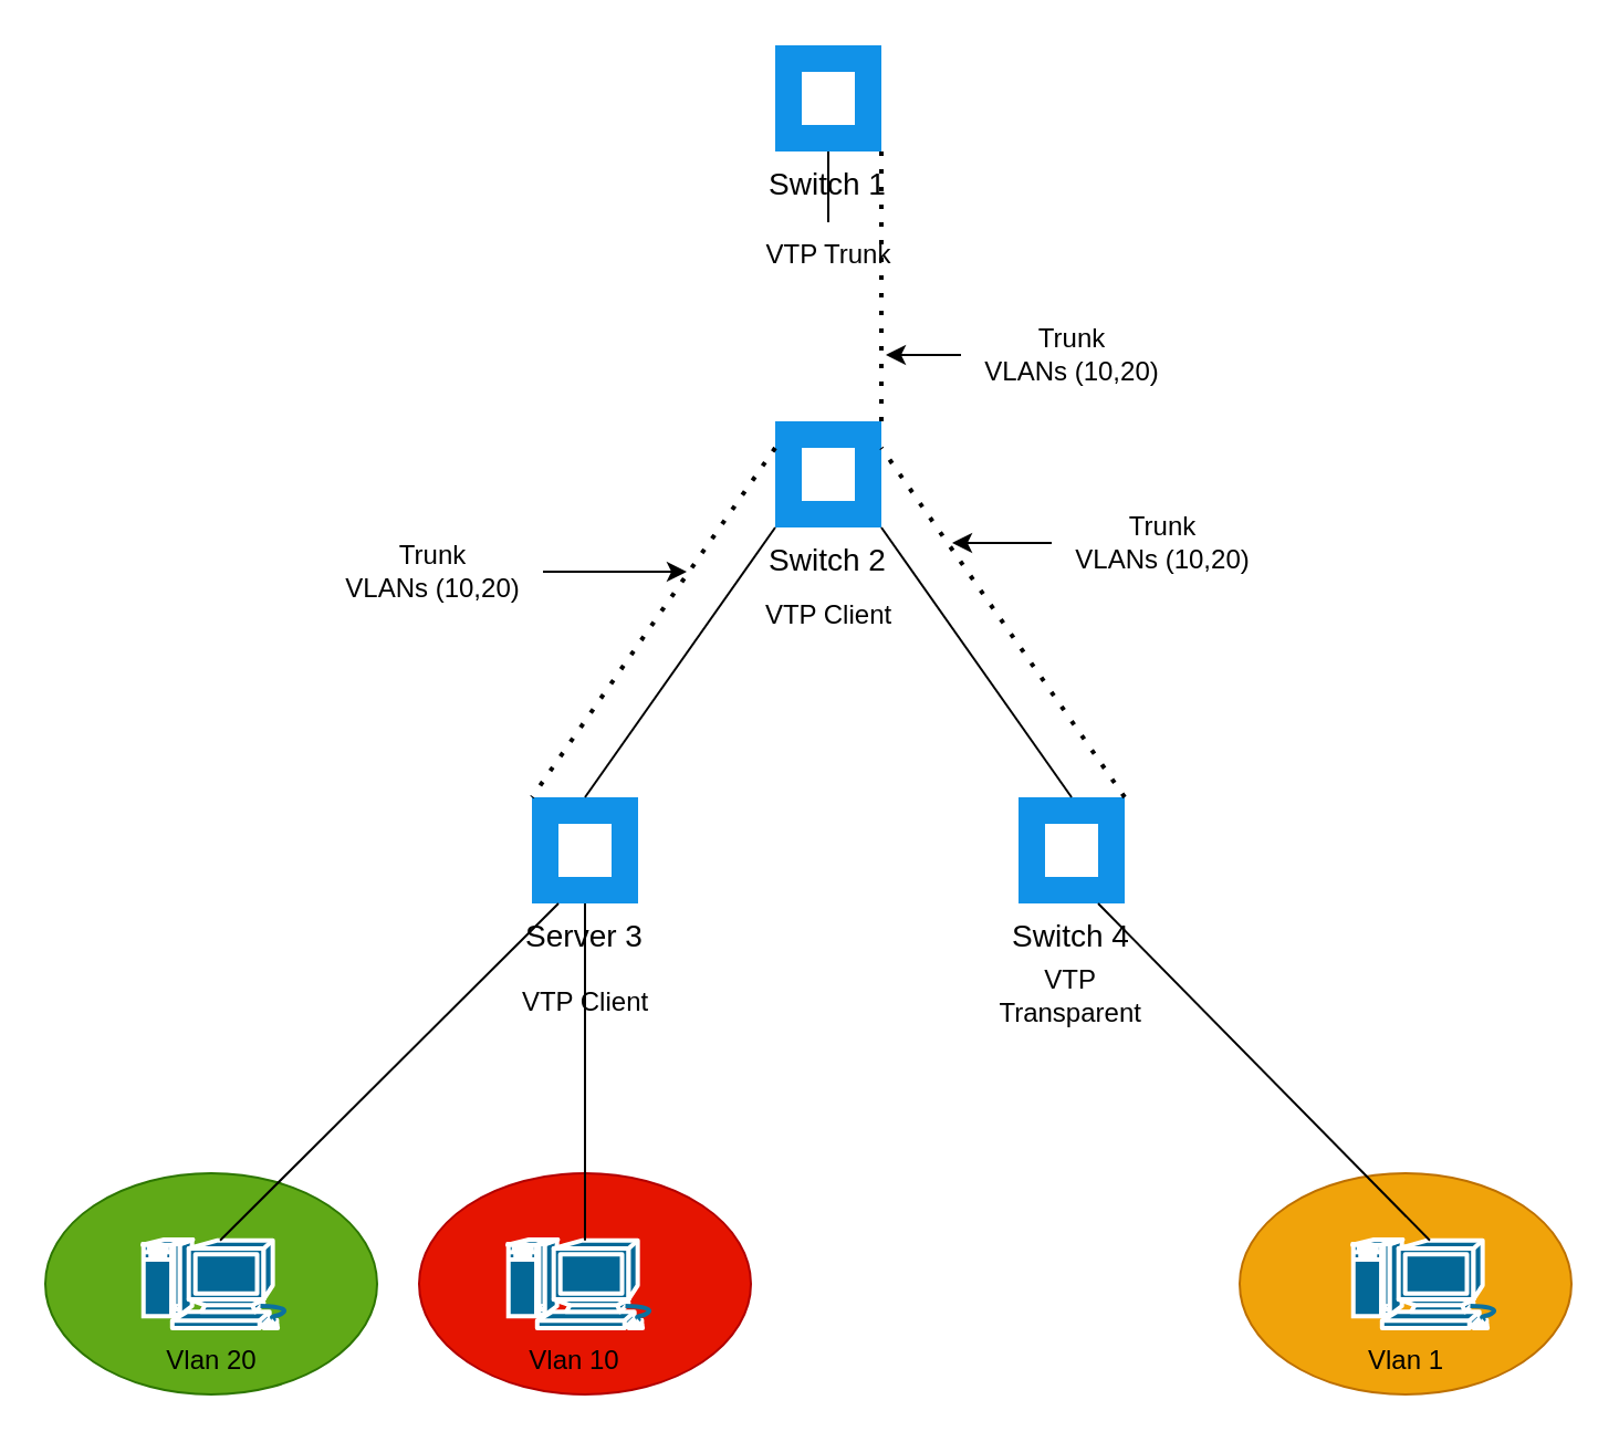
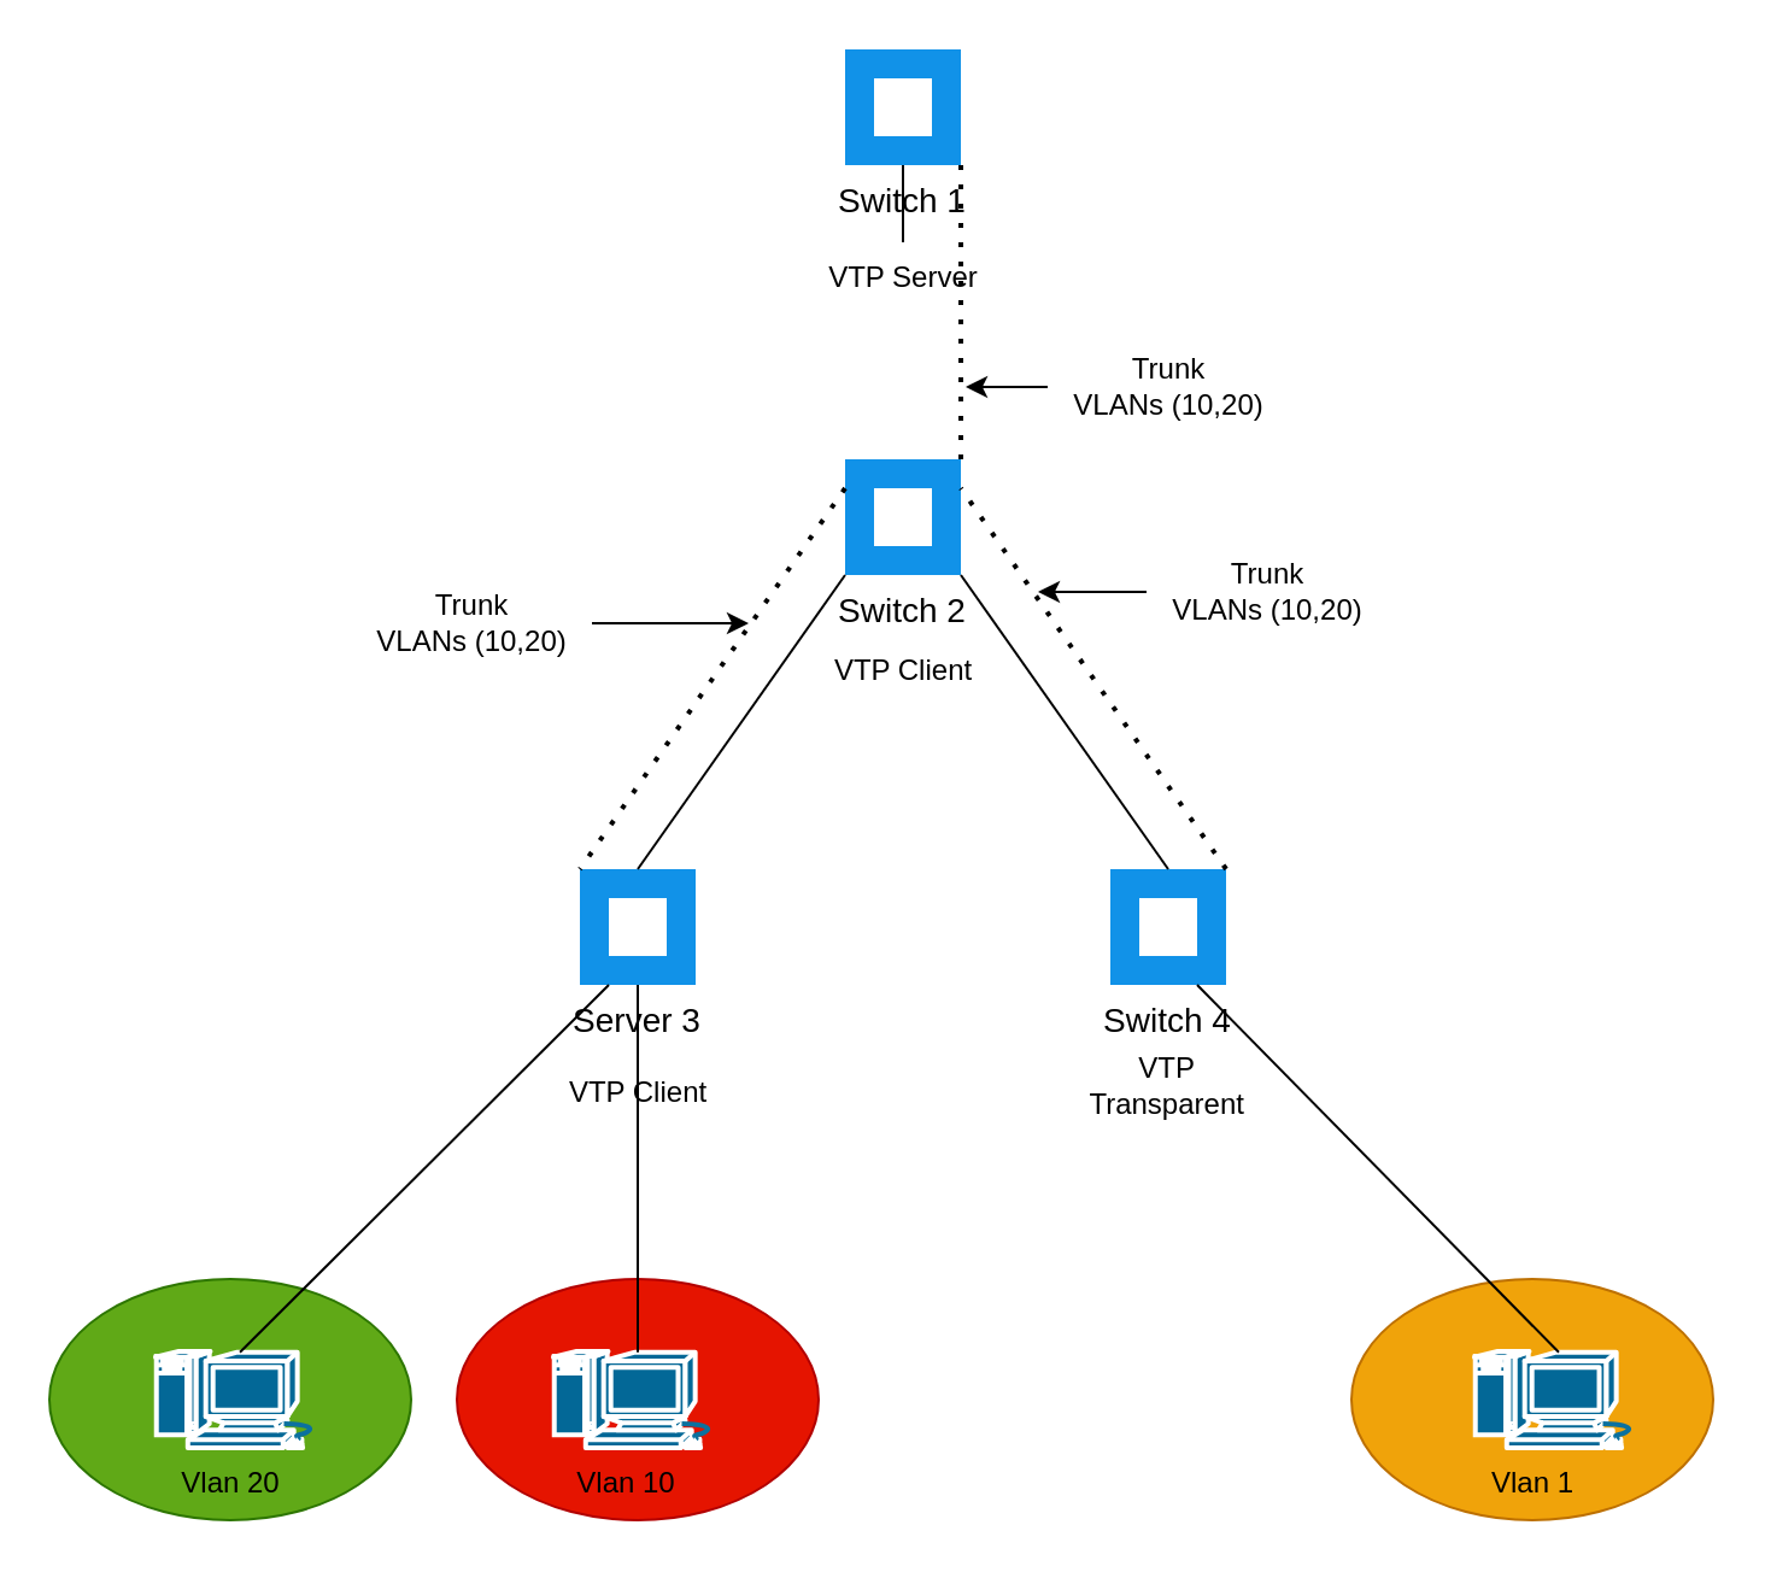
  <mxCell id="0" />
  <mxCell id="1" parent="0" />
  <mxCell id="2" value="Vlan 1" style="ellipse;whiteSpace=wrap;html=1;fillColor=#f0a30a;fontColor=#000000;strokeColor=#BD7000;" vertex="1" parent="1"><mxGeometry x="560" y="530" width="150" height="100" as="geometry" /></mxCell>
  <mxCell id="3" value="" style="ellipse;whiteSpace=wrap;html=1;fillColor=#60a917;fontColor=#ffffff;strokeColor=#2D7600;" vertex="1" parent="1"><mxGeometry x="20" y="530" width="150" height="100" as="geometry" /></mxCell>
  <mxCell id="4" value="" style="ellipse;whiteSpace=wrap;html=1;fillColor=#e51400;fontColor=#ffffff;strokeColor=#B20000;" vertex="1" parent="1"><mxGeometry x="189" y="530" width="150" height="100" as="geometry" /></mxCell>
  <mxCell id="5" value="Server 3" style="shape=rect;fillColor=#1192E8;aspect=fixed;resizable=0;labelPosition=center;verticalLabelPosition=bottom;align=center;verticalAlign=top;strokeColor=none;fontSize=14;" vertex="1" parent="1"><mxGeometry x="240" y="360" width="48" height="48" as="geometry" /></mxCell>
  <mxCell id="6" value="" style="fillColor=#ffffff;strokeColor=none;dashed=0;outlineConnect=0;html=1;labelPosition=center;verticalLabelPosition=bottom;verticalAlign=top;part=1;movable=0;resizable=0;rotatable=0;shape=mxgraph.ibm_cloud.switch-layer-2" vertex="1" parent="5"><mxGeometry width="24" height="24" relative="1" as="geometry"><mxPoint x="12" y="12" as="offset" /></mxGeometry></mxCell>
  <mxCell id="7" value="Switch 4" style="shape=rect;fillColor=#1192E8;aspect=fixed;resizable=0;labelPosition=center;verticalLabelPosition=bottom;align=center;verticalAlign=top;strokeColor=none;fontSize=14;" vertex="1" parent="1"><mxGeometry x="460" y="360" width="48" height="48" as="geometry" /></mxCell>
  <mxCell id="8" value="" style="fillColor=#ffffff;strokeColor=none;dashed=0;outlineConnect=0;html=1;labelPosition=center;verticalLabelPosition=bottom;verticalAlign=top;part=1;movable=0;resizable=0;rotatable=0;shape=mxgraph.ibm_cloud.switch-layer-2" vertex="1" parent="7"><mxGeometry width="24" height="24" relative="1" as="geometry"><mxPoint x="12" y="12" as="offset" /></mxGeometry></mxCell>
  <mxCell id="9" value="Switch 2" style="shape=rect;fillColor=#1192E8;aspect=fixed;resizable=0;labelPosition=center;verticalLabelPosition=bottom;align=center;verticalAlign=top;strokeColor=none;fontSize=14;" vertex="1" parent="1"><mxGeometry x="350" y="190" width="48" height="48" as="geometry" /></mxCell>
  <mxCell id="10" value="" style="fillColor=#ffffff;strokeColor=none;dashed=0;outlineConnect=0;html=1;labelPosition=center;verticalLabelPosition=bottom;verticalAlign=top;part=1;movable=0;resizable=0;rotatable=0;shape=mxgraph.ibm_cloud.switch-layer-2" vertex="1" parent="9"><mxGeometry width="24" height="24" relative="1" as="geometry"><mxPoint x="12" y="12" as="offset" /></mxGeometry></mxCell>
  <mxCell id="11" value="Switch 1" style="shape=rect;fillColor=#1192E8;aspect=fixed;resizable=0;labelPosition=center;verticalLabelPosition=bottom;align=center;verticalAlign=top;strokeColor=none;fontSize=14;" vertex="1" parent="1"><mxGeometry x="350" y="20" width="48" height="48" as="geometry" /></mxCell>
  <mxCell id="12" value="" style="fillColor=#ffffff;strokeColor=none;dashed=0;outlineConnect=0;html=1;labelPosition=center;verticalLabelPosition=bottom;verticalAlign=top;part=1;movable=0;resizable=0;rotatable=0;shape=mxgraph.ibm_cloud.switch-layer-2" vertex="1" parent="11"><mxGeometry width="24" height="24" relative="1" as="geometry"><mxPoint x="12" y="12" as="offset" /></mxGeometry></mxCell>
  <mxCell id="13" value="" style="endArrow=none;html=1;rounded=0;entryX=0.5;entryY=1;entryDx=0;entryDy=0;exitX=0.5;exitY=0;exitDx=0;exitDy=0;" edge="1" parent="1" source="18" target="11"><mxGeometry width="50" height="50" relative="1" as="geometry"><mxPoint x="350" y="360" as="sourcePoint" /><mxPoint x="400" y="310" as="targetPoint" /></mxGeometry></mxCell>
  <mxCell id="14" value="" style="endArrow=none;html=1;rounded=0;entryX=0;entryY=1;entryDx=0;entryDy=0;exitX=0.5;exitY=0;exitDx=0;exitDy=0;" edge="1" parent="1" source="5" target="9"><mxGeometry width="50" height="50" relative="1" as="geometry"><mxPoint x="350" y="360" as="sourcePoint" /><mxPoint x="400" y="310" as="targetPoint" /></mxGeometry></mxCell>
  <mxCell id="15" value="" style="endArrow=none;html=1;rounded=0;entryX=1;entryY=1;entryDx=0;entryDy=0;exitX=0.5;exitY=0;exitDx=0;exitDy=0;" edge="1" parent="1" source="7" target="9"><mxGeometry width="50" height="50" relative="1" as="geometry"><mxPoint x="350" y="360" as="sourcePoint" /><mxPoint x="400" y="310" as="targetPoint" /></mxGeometry></mxCell>
  <mxCell id="16" value="" style="shape=mxgraph.cisco.computers_and_peripherals.macintosh;html=1;pointerEvents=1;dashed=0;fillColor=#036897;strokeColor=#ffffff;strokeWidth=2;verticalLabelPosition=bottom;verticalAlign=top;align=center;outlineConnect=0;" vertex="1" parent="1"><mxGeometry x="229" y="560" width="70" height="40" as="geometry" /></mxCell>
  <mxCell id="17" value="" style="shape=mxgraph.cisco.computers_and_peripherals.macintosh;html=1;pointerEvents=1;dashed=0;fillColor=#036897;strokeColor=#ffffff;strokeWidth=2;verticalLabelPosition=bottom;verticalAlign=top;align=center;outlineConnect=0;" vertex="1" parent="1"><mxGeometry x="64" y="560" width="70" height="40" as="geometry" /></mxCell>
- <mxCell id="18" value="VTP Trunk" style="text;html=1;align=center;verticalAlign=middle;resizable=0;points=[];autosize=1;strokeColor=none;fillColor=none;" vertex="1" parent="1"><mxGeometry x="329" y="100" width="90" height="30" as="geometry" /></mxCell>
+ <mxCell id="18" value="VTP Server" style="text;html=1;align=center;verticalAlign=middle;resizable=0;points=[];autosize=1;strokeColor=none;fillColor=none;" vertex="1" parent="1"><mxGeometry x="329" y="100" width="90" height="30" as="geometry" /></mxCell>
  <mxCell id="19" value="VTP Client&lt;div&gt;&lt;br&gt;&lt;/div&gt;" style="text;html=1;align=center;verticalAlign=middle;resizable=0;points=[];autosize=1;strokeColor=none;fillColor=none;" vertex="1" parent="1"><mxGeometry x="334" y="265" width="80" height="40" as="geometry" /></mxCell>
  <mxCell id="20" value="Vlan 20" style="text;html=1;align=center;verticalAlign=middle;resizable=0;points=[];autosize=1;strokeColor=none;fillColor=none;" vertex="1" parent="1"><mxGeometry x="65" y="600" width="60" height="30" as="geometry" /></mxCell>
  <mxCell id="21" value="Vlan 10" style="text;html=1;align=center;verticalAlign=middle;resizable=0;points=[];autosize=1;strokeColor=none;fillColor=none;" vertex="1" parent="1"><mxGeometry x="229" y="600" width="60" height="30" as="geometry" /></mxCell>
  <mxCell id="22" value="" style="endArrow=none;html=1;rounded=0;entryX=0.25;entryY=1;entryDx=0;entryDy=0;exitX=0.5;exitY=0.01;exitDx=0;exitDy=0;exitPerimeter=0;" edge="1" parent="1" source="17" target="5"><mxGeometry width="50" height="50" relative="1" as="geometry"><mxPoint x="520" y="410" as="sourcePoint" /><mxPoint x="570" y="360" as="targetPoint" /></mxGeometry></mxCell>
  <mxCell id="23" value="" style="endArrow=none;html=1;rounded=0;exitX=0.5;exitY=1;exitDx=0;exitDy=0;entryX=0.5;entryY=0.01;entryDx=0;entryDy=0;entryPerimeter=0;" edge="1" parent="1" source="5" target="16"><mxGeometry width="50" height="50" relative="1" as="geometry"><mxPoint x="520" y="410" as="sourcePoint" /><mxPoint x="570" y="360" as="targetPoint" /></mxGeometry></mxCell>
  <mxCell id="24" value="" style="endArrow=none;dashed=1;html=1;dashPattern=1 3;strokeWidth=2;rounded=0;entryX=1;entryY=0.25;entryDx=0;entryDy=0;exitX=1;exitY=0;exitDx=0;exitDy=0;" edge="1" parent="1" source="7" target="9"><mxGeometry width="50" height="50" relative="1" as="geometry"><mxPoint x="430" y="350" as="sourcePoint" /><mxPoint x="480" y="300" as="targetPoint" /></mxGeometry></mxCell>
  <mxCell id="25" value="" style="endArrow=none;dashed=1;html=1;dashPattern=1 3;strokeWidth=2;rounded=0;exitX=0;exitY=0.25;exitDx=0;exitDy=0;entryX=0;entryY=0;entryDx=0;entryDy=0;" edge="1" parent="1" source="9" target="5"><mxGeometry width="50" height="50" relative="1" as="geometry"><mxPoint x="430" y="350" as="sourcePoint" /><mxPoint x="480" y="300" as="targetPoint" /></mxGeometry></mxCell>
  <mxCell id="26" value="" style="endArrow=none;dashed=1;html=1;dashPattern=1 3;strokeWidth=2;rounded=0;entryX=1;entryY=1;entryDx=0;entryDy=0;exitX=1;exitY=0;exitDx=0;exitDy=0;" edge="1" parent="1" source="9" target="11"><mxGeometry width="50" height="50" relative="1" as="geometry"><mxPoint x="430" y="350" as="sourcePoint" /><mxPoint x="480" y="300" as="targetPoint" /></mxGeometry></mxCell>
  <mxCell id="27" style="edgeStyle=orthogonalEdgeStyle;rounded=0;orthogonalLoop=1;jettySize=auto;html=1;" edge="1" parent="1" source="28"><mxGeometry relative="1" as="geometry"><mxPoint x="430" y="245" as="targetPoint" /></mxGeometry></mxCell>
  <mxCell id="28" value="Trunk&lt;div&gt;VLANs (10,20)&lt;/div&gt;" style="text;html=1;align=center;verticalAlign=middle;resizable=0;points=[];autosize=1;strokeColor=none;fillColor=none;" vertex="1" parent="1"><mxGeometry x="475" y="225" width="100" height="40" as="geometry" /></mxCell>
  <mxCell id="29" style="edgeStyle=orthogonalEdgeStyle;rounded=0;orthogonalLoop=1;jettySize=auto;html=1;" edge="1" parent="1" source="30"><mxGeometry relative="1" as="geometry"><mxPoint x="310" y="258" as="targetPoint" /></mxGeometry></mxCell>
  <mxCell id="30" value="Trunk&lt;div&gt;VLANs (10,20)&lt;/div&gt;" style="text;html=1;align=center;verticalAlign=middle;resizable=0;points=[];autosize=1;strokeColor=none;fillColor=none;" vertex="1" parent="1"><mxGeometry x="145" y="238" width="100" height="40" as="geometry" /></mxCell>
  <mxCell id="31" value="" style="shape=mxgraph.cisco.computers_and_peripherals.macintosh;html=1;pointerEvents=1;dashed=0;fillColor=#036897;strokeColor=#ffffff;strokeWidth=2;verticalLabelPosition=bottom;verticalAlign=top;align=center;outlineConnect=0;" vertex="1" parent="1"><mxGeometry x="611" y="560" width="70" height="40" as="geometry" /></mxCell>
  <mxCell id="32" value="" style="endArrow=none;html=1;rounded=0;exitX=0.5;exitY=0.01;exitDx=0;exitDy=0;exitPerimeter=0;entryX=0.75;entryY=1;entryDx=0;entryDy=0;" edge="1" parent="1" source="31" target="7"><mxGeometry width="50" height="50" relative="1" as="geometry"><mxPoint x="430" y="350" as="sourcePoint" /><mxPoint x="480" y="410" as="targetPoint" /></mxGeometry></mxCell>
  <mxCell id="33" value="VTP&amp;nbsp;&lt;div&gt;Transparent&amp;nbsp;&lt;/div&gt;" style="text;html=1;align=center;verticalAlign=middle;resizable=0;points=[];autosize=1;strokeColor=none;fillColor=none;" vertex="1" parent="1"><mxGeometry x="440" y="430" width="90" height="40" as="geometry" /></mxCell>
  <mxCell id="34" style="edgeStyle=orthogonalEdgeStyle;rounded=0;orthogonalLoop=1;jettySize=auto;html=1;" edge="1" parent="1" source="35"><mxGeometry relative="1" as="geometry"><mxPoint x="400" y="160" as="targetPoint" /></mxGeometry></mxCell>
  <mxCell id="35" value="Trunk&lt;div&gt;VLANs (10,20)&lt;/div&gt;" style="text;html=1;align=center;verticalAlign=middle;resizable=0;points=[];autosize=1;strokeColor=none;fillColor=none;" vertex="1" parent="1"><mxGeometry x="434" y="140" width="100" height="40" as="geometry" /></mxCell>
  <mxCell id="36" value="Vlan 1" style="text;html=1;align=center;verticalAlign=middle;resizable=0;points=[];autosize=1;strokeColor=none;fillColor=none;" vertex="1" parent="1"><mxGeometry x="605" y="600" width="60" height="30" as="geometry" /></mxCell>
  <mxCell id="37" value="VTP Client&lt;div&gt;&lt;br&gt;&lt;/div&gt;" style="text;html=1;align=center;verticalAlign=middle;resizable=0;points=[];autosize=1;strokeColor=none;fillColor=none;" vertex="1" parent="1"><mxGeometry x="224" y="440" width="80" height="40" as="geometry" /></mxCell>
